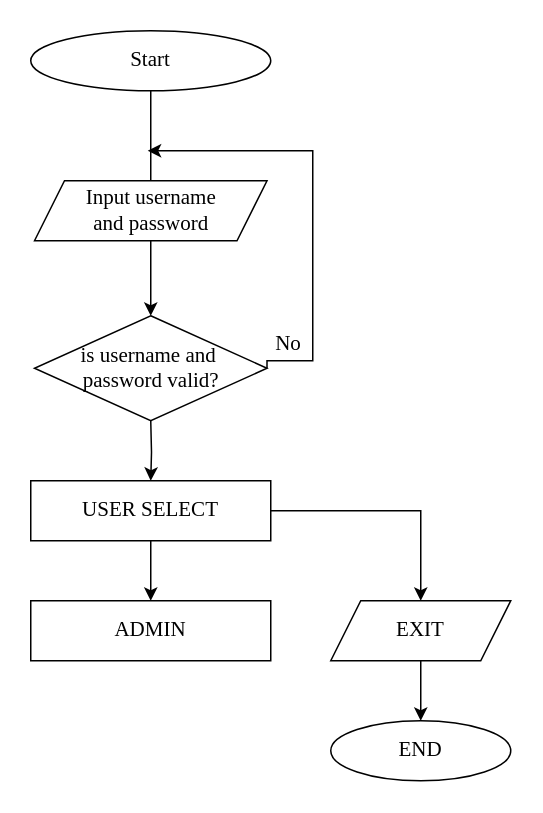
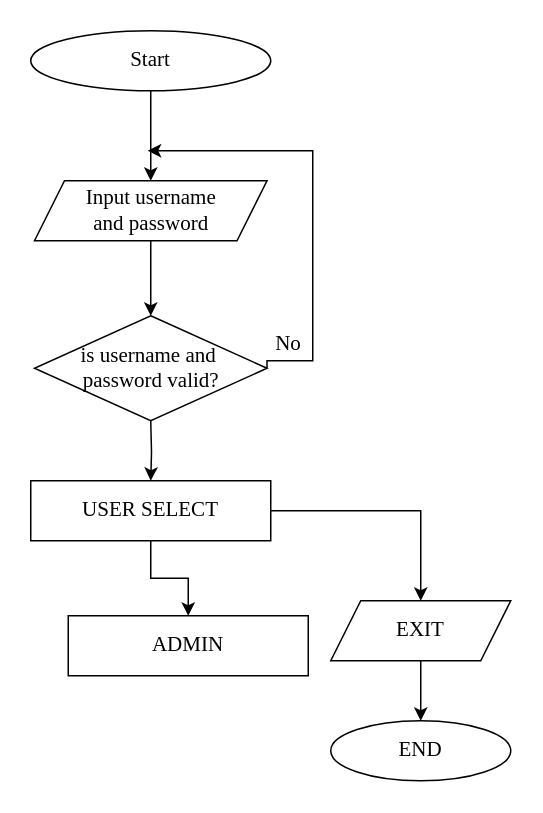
  <mxCell id="0" />
  <mxCell id="1" parent="0" />
- <mxCell id="2" style="edgeStyle=orthogonalEdgeStyle;rounded=0;orthogonalLoop=1;jettySize=auto;html=1;exitX=0.5;exitY=1;exitDx=0;exitDy=0;entryX=0.5;entryY=0;entryDx=0;entryDy=0;endArrow=none;" edge="1" parent="1" source="3" target="13"><mxGeometry relative="1" as="geometry" /></mxCell>
+ <mxCell id="2" style="edgeStyle=orthogonalEdgeStyle;rounded=0;orthogonalLoop=1;jettySize=auto;html=1;exitX=0.5;exitY=1;exitDx=0;exitDy=0;entryX=0.5;entryY=0;entryDx=0;entryDy=0;" edge="1" parent="1" source="3" target="13"><mxGeometry relative="1" as="geometry" /></mxCell>
  <mxCell id="3" value="Start" style="ellipse;whiteSpace=wrap;html=1;strokeWidth=1;fontSize=14;fontStyle=0;fontFamily=Times New Roman;horizontal=1;" parent="1" vertex="1"><mxGeometry x="20" y="20" width="160" height="40" as="geometry" /></mxCell>
  <mxCell id="4" style="edgeStyle=orthogonalEdgeStyle;rounded=0;orthogonalLoop=1;jettySize=auto;html=1;exitX=0.5;exitY=1;exitDx=0;exitDy=0;" parent="1" target="7" edge="1"><mxGeometry relative="1" as="geometry"><mxPoint x="100" y="280" as="sourcePoint" /></mxGeometry></mxCell>
  <mxCell id="5" style="edgeStyle=orthogonalEdgeStyle;rounded=0;orthogonalLoop=1;jettySize=auto;html=1;exitX=0.5;exitY=1;exitDx=0;exitDy=0;" parent="1" source="7" target="8" edge="1"><mxGeometry relative="1" as="geometry" /></mxCell>
  <mxCell id="6" style="edgeStyle=orthogonalEdgeStyle;rounded=0;orthogonalLoop=1;jettySize=auto;html=1;exitX=1;exitY=0.5;exitDx=0;exitDy=0;entryX=0.5;entryY=0;entryDx=0;entryDy=0;" parent="1" source="7" target="10" edge="1"><mxGeometry relative="1" as="geometry" /></mxCell>
  <mxCell id="7" value="USER SELECT" style="rounded=0;whiteSpace=wrap;html=1;strokeWidth=1;fontSize=14;fontStyle=0;fontFamily=Times New Roman;horizontal=1;" parent="1" vertex="1"><mxGeometry x="20" y="320" width="160" height="40" as="geometry" /></mxCell>
- <mxCell id="8" value="ADMIN" style="rounded=0;whiteSpace=wrap;html=1;strokeWidth=1;fontSize=14;fontStyle=0;fontFamily=Times New Roman;horizontal=1;" parent="1" vertex="1"><mxGeometry x="20" y="400" width="160" height="40" as="geometry" /></mxCell>
+ <mxCell id="8" value="ADMIN" style="rounded=0;whiteSpace=wrap;html=1;strokeWidth=1;fontSize=14;fontStyle=0;fontFamily=Times New Roman;horizontal=1;" parent="1" vertex="1"><mxGeometry x="45" y="410" width="160" height="40" as="geometry" /></mxCell>
  <mxCell id="9" style="edgeStyle=orthogonalEdgeStyle;rounded=0;orthogonalLoop=1;jettySize=auto;html=1;exitX=0.5;exitY=1;exitDx=0;exitDy=0;entryX=0.5;entryY=0;entryDx=0;entryDy=0;" parent="1" source="10" target="11" edge="1"><mxGeometry relative="1" as="geometry" /></mxCell>
  <mxCell id="10" value="EXIT" style="shape=parallelogram;perimeter=parallelogramPerimeter;whiteSpace=wrap;html=1;fixedSize=1;fontSize=14;fontFamily=Times New Roman;rounded=0;strokeWidth=1;fontStyle=0;" parent="1" vertex="1"><mxGeometry x="220" y="400" width="120" height="40" as="geometry" /></mxCell>
  <mxCell id="11" value="END" style="ellipse;whiteSpace=wrap;html=1;strokeWidth=1;fontSize=14;fontStyle=0;fontFamily=Times New Roman;horizontal=1;" parent="1" vertex="1"><mxGeometry x="220" y="480" width="120" height="40" as="geometry" /></mxCell>
  <mxCell id="12" style="edgeStyle=orthogonalEdgeStyle;rounded=0;orthogonalLoop=1;jettySize=auto;html=1;exitX=0.5;exitY=1;exitDx=0;exitDy=0;entryX=0.5;entryY=0;entryDx=0;entryDy=0;strokeWidth=1;fontSize=14;fontStyle=0;fontFamily=Times New Roman;horizontal=1;" edge="1" parent="1" source="13" target="15"><mxGeometry relative="1" as="geometry" /></mxCell>
  <mxCell id="13" value="Input username&lt;br&gt;and password" style="shape=parallelogram;perimeter=parallelogramPerimeter;whiteSpace=wrap;html=1;fixedSize=1;strokeWidth=1;fontSize=14;fontStyle=0;fontFamily=Times New Roman;horizontal=1;" vertex="1" parent="1"><mxGeometry x="22.5" y="120" width="155" height="40" as="geometry" /></mxCell>
  <mxCell id="14" style="edgeStyle=orthogonalEdgeStyle;rounded=0;orthogonalLoop=1;jettySize=auto;html=1;exitX=1;exitY=0.5;exitDx=0;exitDy=0;" edge="1" parent="1" source="15"><mxGeometry relative="1" as="geometry"><mxPoint x="98" y="100" as="targetPoint" /><Array as="points"><mxPoint x="208" y="240" /><mxPoint x="208" y="100" /></Array></mxGeometry></mxCell>
  <mxCell id="15" value="is username and&amp;nbsp;&lt;br&gt;password valid?" style="rhombus;whiteSpace=wrap;html=1;strokeWidth=1;fontSize=14;fontStyle=0;fontFamily=Times New Roman;horizontal=1;" vertex="1" parent="1"><mxGeometry x="22.5" y="210" width="155" height="70" as="geometry" /></mxCell>
  <mxCell id="16" value="&lt;span style=&quot;font-size: 14px;&quot;&gt;No&lt;/span&gt;" style="text;html=1;align=center;verticalAlign=middle;whiteSpace=wrap;rounded=0;strokeWidth=1;fontSize=14;fontStyle=0;fontFamily=Times New Roman;horizontal=1;" vertex="1" parent="1"><mxGeometry x="162" y="214" width="60" height="30" as="geometry" /></mxCell>
